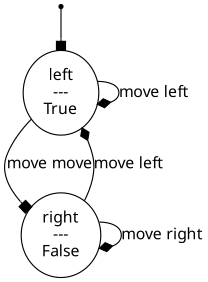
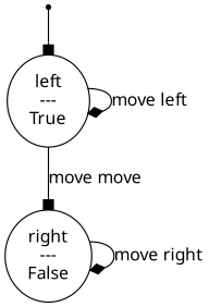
  digraph {
    fontname="Noto Sans"
    node [fontname="Noto Sans"]
    edge [arrowhead=diamond fontname="Noto Sans"]
    0 [shape=point]
    n2 [label="left\n---\nTrue"]
    n3 [label="right\n---\nFalse"]
    0 -> n2 [arrowhead=box]
    n2 -> n2 [label="move left"]
    n2 -> n3 [arrowhead=box label="move move"]
-   n3 -> n2 [label="move left"]
    n3 -> n3 [label="move right"]
  }
